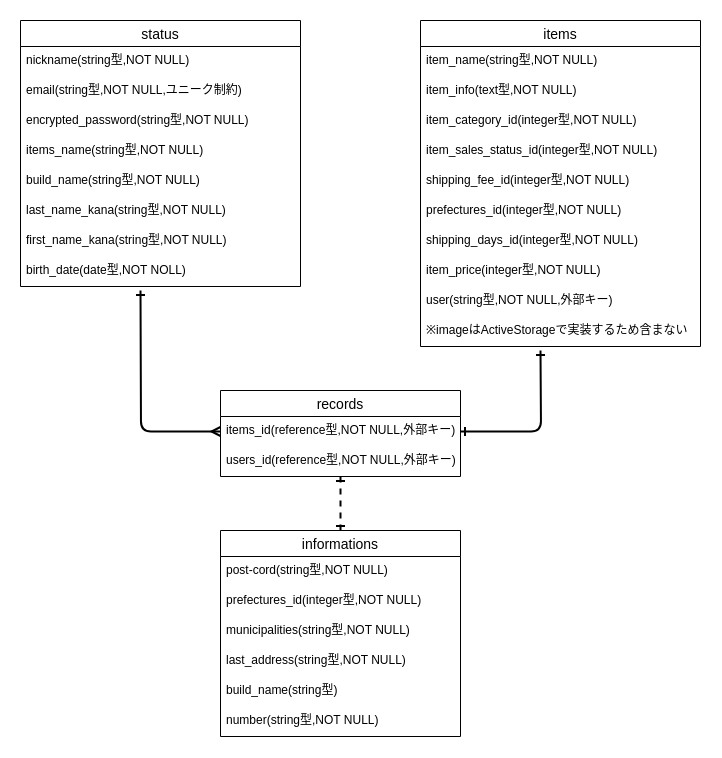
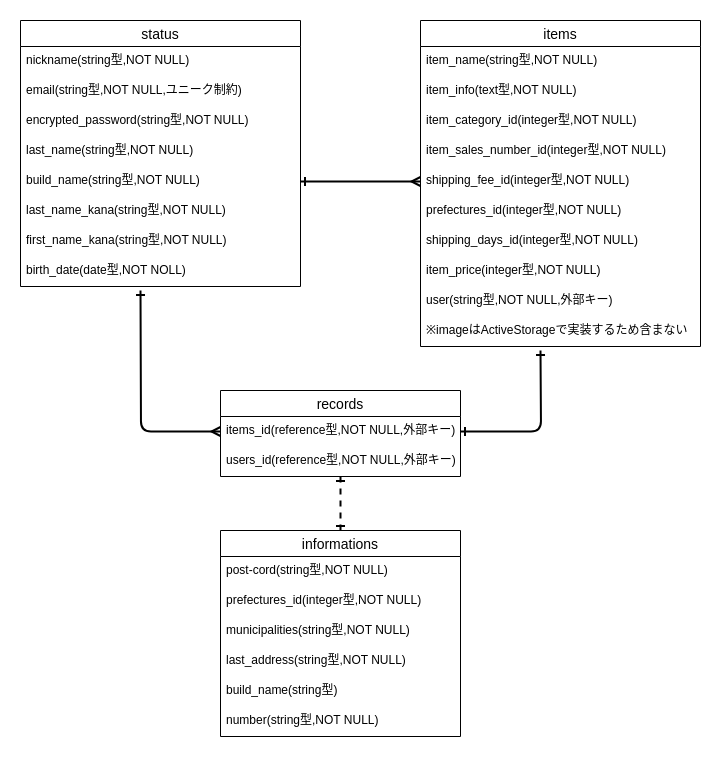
  <mxCell id="0" />
  <mxCell id="1" parent="0" />
  <mxCell id="2" value="status" style="swimlane;fontStyle=0;childLayout=stackLayout;horizontal=1;startSize=26;horizontalStack=0;resizeParent=1;resizeParentMax=0;resizeLast=0;collapsible=1;marginBottom=0;align=center;fontSize=14;" vertex="1" parent="1"><mxGeometry x="20" y="20" width="280" height="266" as="geometry" /></mxCell>
  <mxCell id="3" value="nickname(string型,NOT NULL)" style="text;strokeColor=none;fillColor=none;spacingLeft=4;spacingRight=4;overflow=hidden;rotatable=0;points=[[0,0.5],[1,0.5]];portConstraint=eastwest;fontSize=12;" vertex="1" parent="2"><mxGeometry y="26" width="280" height="30" as="geometry" /></mxCell>
  <mxCell id="4" value="email(string型,NOT NULL,ユニーク制約)" style="text;strokeColor=none;fillColor=none;spacingLeft=4;spacingRight=4;overflow=hidden;rotatable=0;points=[[0,0.5],[1,0.5]];portConstraint=eastwest;fontSize=12;" vertex="1" parent="2"><mxGeometry y="56" width="280" height="30" as="geometry" /></mxCell>
  <mxCell id="5" value="encrypted_password(string型,NOT NULL)" style="text;strokeColor=none;fillColor=none;spacingLeft=4;spacingRight=4;overflow=hidden;rotatable=0;points=[[0,0.5],[1,0.5]];portConstraint=eastwest;fontSize=12;" vertex="1" parent="2"><mxGeometry y="86" width="280" height="30" as="geometry" /></mxCell>
- <mxCell id="6" value="items_name(string型,NOT NULL)" style="text;strokeColor=none;fillColor=none;spacingLeft=4;spacingRight=4;overflow=hidden;rotatable=0;points=[[0,0.5],[1,0.5]];portConstraint=eastwest;fontSize=12;" vertex="1" parent="2"><mxGeometry y="116" width="280" height="30" as="geometry" /></mxCell>
+ <mxCell id="6" value="last_name(string型,NOT NULL)" style="text;strokeColor=none;fillColor=none;spacingLeft=4;spacingRight=4;overflow=hidden;rotatable=0;points=[[0,0.5],[1,0.5]];portConstraint=eastwest;fontSize=12;" vertex="1" parent="2"><mxGeometry y="116" width="280" height="30" as="geometry" /></mxCell>
  <mxCell id="7" value="build_name(string型,NOT NULL)" style="text;strokeColor=none;fillColor=none;spacingLeft=4;spacingRight=4;overflow=hidden;rotatable=0;points=[[0,0.5],[1,0.5]];portConstraint=eastwest;fontSize=12;" vertex="1" parent="2"><mxGeometry y="146" width="280" height="30" as="geometry" /></mxCell>
  <mxCell id="8" value="last_name_kana(string型,NOT NULL)" style="text;strokeColor=none;fillColor=none;spacingLeft=4;spacingRight=4;overflow=hidden;rotatable=0;points=[[0,0.5],[1,0.5]];portConstraint=eastwest;fontSize=12;" vertex="1" parent="2"><mxGeometry y="176" width="280" height="30" as="geometry" /></mxCell>
  <mxCell id="9" value="first_name_kana(string型,NOT NULL)" style="text;strokeColor=none;fillColor=none;spacingLeft=4;spacingRight=4;overflow=hidden;rotatable=0;points=[[0,0.5],[1,0.5]];portConstraint=eastwest;fontSize=12;" vertex="1" parent="2"><mxGeometry y="206" width="280" height="30" as="geometry" /></mxCell>
  <mxCell id="10" value="birth_date(date型,NOT NOLL)" style="text;strokeColor=none;fillColor=none;spacingLeft=4;spacingRight=4;overflow=hidden;rotatable=0;points=[[0,0.5],[1,0.5]];portConstraint=eastwest;fontSize=12;" vertex="1" parent="2"><mxGeometry y="236" width="280" height="30" as="geometry" /></mxCell>
  <mxCell id="11" value="items" style="swimlane;fontStyle=0;childLayout=stackLayout;horizontal=1;startSize=26;horizontalStack=0;resizeParent=1;resizeParentMax=0;resizeLast=0;collapsible=1;marginBottom=0;align=center;fontSize=14;" vertex="1" parent="1"><mxGeometry x="420" y="20" width="280" height="326" as="geometry" /></mxCell>
  <mxCell id="12" value="item_name(string型,NOT NULL)" style="text;strokeColor=none;fillColor=none;spacingLeft=4;spacingRight=4;overflow=hidden;rotatable=0;points=[[0,0.5],[1,0.5]];portConstraint=eastwest;fontSize=12;" vertex="1" parent="11"><mxGeometry y="26" width="280" height="30" as="geometry" /></mxCell>
  <mxCell id="13" value="item_info(text型,NOT NULL)" style="text;strokeColor=none;fillColor=none;spacingLeft=4;spacingRight=4;overflow=hidden;rotatable=0;points=[[0,0.5],[1,0.5]];portConstraint=eastwest;fontSize=12;" vertex="1" parent="11"><mxGeometry y="56" width="280" height="30" as="geometry" /></mxCell>
  <mxCell id="14" value="item_category_id(integer型,NOT NULL)" style="text;strokeColor=none;fillColor=none;spacingLeft=4;spacingRight=4;overflow=hidden;rotatable=0;points=[[0,0.5],[1,0.5]];portConstraint=eastwest;fontSize=12;" vertex="1" parent="11"><mxGeometry y="86" width="280" height="30" as="geometry" /></mxCell>
- <mxCell id="15" value="item_sales_status_id(integer型,NOT NULL)" style="text;strokeColor=none;fillColor=none;spacingLeft=4;spacingRight=4;overflow=hidden;rotatable=0;points=[[0,0.5],[1,0.5]];portConstraint=eastwest;fontSize=12;" vertex="1" parent="11"><mxGeometry y="116" width="280" height="30" as="geometry" /></mxCell>
+ <mxCell id="15" value="item_sales_number_id(integer型,NOT NULL)" style="text;strokeColor=none;fillColor=none;spacingLeft=4;spacingRight=4;overflow=hidden;rotatable=0;points=[[0,0.5],[1,0.5]];portConstraint=eastwest;fontSize=12;" vertex="1" parent="11"><mxGeometry y="116" width="280" height="30" as="geometry" /></mxCell>
  <mxCell id="16" value="shipping_fee_id(integer型,NOT NULL)" style="text;strokeColor=none;fillColor=none;spacingLeft=4;spacingRight=4;overflow=hidden;rotatable=0;points=[[0,0.5],[1,0.5]];portConstraint=eastwest;fontSize=12;" vertex="1" parent="11"><mxGeometry y="146" width="280" height="30" as="geometry" /></mxCell>
  <mxCell id="17" value="prefectures_id(integer型,NOT NULL)" style="text;strokeColor=none;fillColor=none;spacingLeft=4;spacingRight=4;overflow=hidden;rotatable=0;points=[[0,0.5],[1,0.5]];portConstraint=eastwest;fontSize=12;" vertex="1" parent="11"><mxGeometry y="176" width="280" height="30" as="geometry" /></mxCell>
  <mxCell id="18" value="shipping_days_id(integer型,NOT NULL)" style="text;strokeColor=none;fillColor=none;spacingLeft=4;spacingRight=4;overflow=hidden;rotatable=0;points=[[0,0.5],[1,0.5]];portConstraint=eastwest;fontSize=12;" vertex="1" parent="11"><mxGeometry y="206" width="280" height="30" as="geometry" /></mxCell>
  <mxCell id="19" value="item_price(integer型,NOT NULL)" style="text;strokeColor=none;fillColor=none;spacingLeft=4;spacingRight=4;overflow=hidden;rotatable=0;points=[[0,0.5],[1,0.5]];portConstraint=eastwest;fontSize=12;" vertex="1" parent="11"><mxGeometry y="236" width="280" height="30" as="geometry" /></mxCell>
  <mxCell id="20" value="user(string型,NOT NULL,外部キー)" style="text;strokeColor=none;fillColor=none;spacingLeft=4;spacingRight=4;overflow=hidden;rotatable=0;points=[[0,0.5],[1,0.5]];portConstraint=eastwest;fontSize=12;" vertex="1" parent="11"><mxGeometry y="266" width="280" height="30" as="geometry" /></mxCell>
  <mxCell id="21" value="※imageはActiveStorageで実装するため含まない" style="text;strokeColor=none;fillColor=none;spacingLeft=4;spacingRight=4;overflow=hidden;rotatable=0;points=[[0,0.5],[1,0.5]];portConstraint=eastwest;fontSize=12;" vertex="1" parent="11"><mxGeometry y="296" width="280" height="30" as="geometry" /></mxCell>
  <mxCell id="22" value="records" style="swimlane;fontStyle=0;childLayout=stackLayout;horizontal=1;startSize=26;horizontalStack=0;resizeParent=1;resizeParentMax=0;resizeLast=0;collapsible=1;marginBottom=0;align=center;fontSize=14;" vertex="1" parent="1"><mxGeometry x="220" y="390" width="240" height="86" as="geometry" /></mxCell>
  <mxCell id="23" value="items_id(reference型,NOT NULL,外部キー)" style="text;strokeColor=none;fillColor=none;spacingLeft=4;spacingRight=4;overflow=hidden;rotatable=0;points=[[0,0.5],[1,0.5]];portConstraint=eastwest;fontSize=12;" vertex="1" parent="22"><mxGeometry y="26" width="240" height="30" as="geometry" /></mxCell>
  <mxCell id="24" value="users_id(reference型,NOT NULL,外部キー)" style="text;strokeColor=none;fillColor=none;spacingLeft=4;spacingRight=4;overflow=hidden;rotatable=0;points=[[0,0.5],[1,0.5]];portConstraint=eastwest;fontSize=12;" vertex="1" parent="22"><mxGeometry y="56" width="240" height="30" as="geometry" /></mxCell>
  <mxCell id="25" style="edgeStyle=none;html=1;exitX=0.5;exitY=0;exitDx=0;exitDy=0;startArrow=ERone;startFill=0;endArrow=ERone;endFill=0;strokeWidth=2;dashed=1;" edge="1" parent="1" source="26" target="24"><mxGeometry relative="1" as="geometry" /></mxCell>
  <mxCell id="26" value="informations" style="swimlane;fontStyle=0;childLayout=stackLayout;horizontal=1;startSize=26;horizontalStack=0;resizeParent=1;resizeParentMax=0;resizeLast=0;collapsible=1;marginBottom=0;align=center;fontSize=14;" vertex="1" parent="1"><mxGeometry x="220" y="530" width="240" height="206" as="geometry" /></mxCell>
  <mxCell id="27" value="post-cord(string型,NOT NULL)" style="text;strokeColor=none;fillColor=none;spacingLeft=4;spacingRight=4;overflow=hidden;rotatable=0;points=[[0,0.5],[1,0.5]];portConstraint=eastwest;fontSize=12;" vertex="1" parent="26"><mxGeometry y="26" width="240" height="30" as="geometry" /></mxCell>
  <mxCell id="28" value="prefectures_id(integer型,NOT NULL)" style="text;strokeColor=none;fillColor=none;spacingLeft=4;spacingRight=4;overflow=hidden;rotatable=0;points=[[0,0.5],[1,0.5]];portConstraint=eastwest;fontSize=12;" vertex="1" parent="26"><mxGeometry y="56" width="240" height="30" as="geometry" /></mxCell>
  <mxCell id="29" value="municipalities(string型,NOT NULL)" style="text;strokeColor=none;fillColor=none;spacingLeft=4;spacingRight=4;overflow=hidden;rotatable=0;points=[[0,0.5],[1,0.5]];portConstraint=eastwest;fontSize=12;" vertex="1" parent="26"><mxGeometry y="86" width="240" height="30" as="geometry" /></mxCell>
  <mxCell id="30" value="last_address(string型,NOT NULL)" style="text;strokeColor=none;fillColor=none;spacingLeft=4;spacingRight=4;overflow=hidden;rotatable=0;points=[[0,0.5],[1,0.5]];portConstraint=eastwest;fontSize=12;" vertex="1" parent="26"><mxGeometry y="116" width="240" height="30" as="geometry" /></mxCell>
  <mxCell id="31" value="build_name(string型)" style="text;strokeColor=none;fillColor=none;spacingLeft=4;spacingRight=4;overflow=hidden;rotatable=0;points=[[0,0.5],[1,0.5]];portConstraint=eastwest;fontSize=12;" vertex="1" parent="26"><mxGeometry y="146" width="240" height="30" as="geometry" /></mxCell>
  <mxCell id="32" value="number(string型,NOT NULL)" style="text;strokeColor=none;fillColor=none;spacingLeft=4;spacingRight=4;overflow=hidden;rotatable=0;points=[[0,0.5],[1,0.5]];portConstraint=eastwest;fontSize=12;" vertex="1" parent="26"><mxGeometry y="176" width="240" height="30" as="geometry" /></mxCell>
  <mxCell id="33" style="edgeStyle=orthogonalEdgeStyle;html=1;exitX=0;exitY=0.5;exitDx=0;exitDy=0;strokeWidth=2;startArrow=ERmany;startFill=0;endArrow=ERone;endFill=0;" edge="1" parent="1" source="23"><mxGeometry relative="1" as="geometry"><mxPoint x="140" y="290" as="targetPoint" /></mxGeometry></mxCell>
+ <mxCell id="34" style="edgeStyle=orthogonalEdgeStyle;html=1;exitX=0;exitY=0.5;exitDx=0;exitDy=0;entryX=1;entryY=0.5;entryDx=0;entryDy=0;strokeWidth=2;startArrow=ERmany;startFill=0;endArrow=ERone;endFill=0;" edge="1" parent="1" source="16" target="7"><mxGeometry relative="1" as="geometry" /></mxCell>
  <mxCell id="35" style="edgeStyle=orthogonalEdgeStyle;html=1;exitX=1;exitY=0.5;exitDx=0;exitDy=0;strokeWidth=2;startArrow=ERone;startFill=0;endArrow=ERone;endFill=0;" edge="1" parent="1" source="23"><mxGeometry relative="1" as="geometry"><mxPoint x="540" y="350" as="targetPoint" /></mxGeometry></mxCell>
